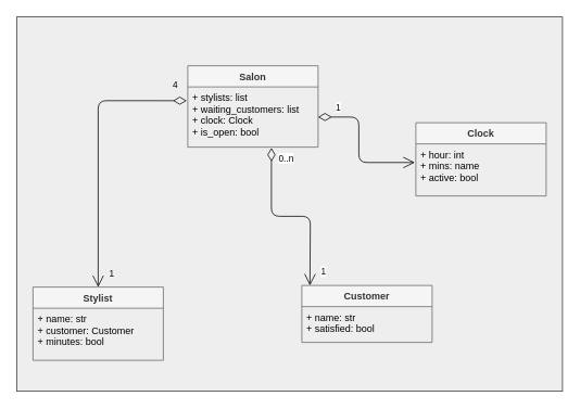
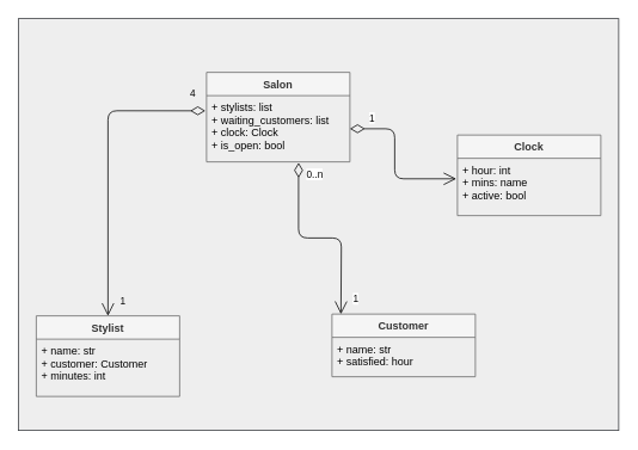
  <mxCell id="0" />
  <mxCell id="1" parent="0" />
  <mxCell id="2" value="" style="rounded=0;whiteSpace=wrap;html=1;fillColor=#eeeeee;strokeColor=#36393d;" vertex="1" parent="1"><mxGeometry x="20" y="20" width="670" height="460" as="geometry" /></mxCell>
  <mxCell id="3" value="Salon" style="swimlane;fontStyle=1;align=center;verticalAlign=top;childLayout=stackLayout;horizontal=1;startSize=26;horizontalStack=0;resizeParent=1;resizeParentMax=0;resizeLast=0;collapsible=1;marginBottom=0;labelBackgroundColor=none;fillColor=#f5f5f5;fontColor=#333333;strokeColor=#666666;" parent="1" vertex="1"><mxGeometry x="230" y="80" width="160" height="100" as="geometry" /></mxCell>
  <mxCell id="4" value="+ stylists: list&#10;+ waiting_customers: list&#10;+ clock: Clock&#10;+ is_open: bool" style="text;strokeColor=none;fillColor=none;align=left;verticalAlign=top;spacingLeft=4;spacingRight=4;overflow=hidden;rotatable=0;points=[[0,0.5],[1,0.5]];portConstraint=eastwest;fontColor=#000000;" parent="3" vertex="1"><mxGeometry y="26" width="160" height="74" as="geometry" /></mxCell>
  <mxCell id="5" value="Customer" style="swimlane;fontStyle=1;align=center;verticalAlign=top;childLayout=stackLayout;horizontal=1;startSize=26;horizontalStack=0;resizeParent=1;resizeParentMax=0;resizeLast=0;collapsible=1;marginBottom=0;fillColor=#f5f5f5;fontColor=#333333;strokeColor=#666666;" parent="1" vertex="1"><mxGeometry x="370" y="350" width="160" height="70" as="geometry" /></mxCell>
- <mxCell id="6" value="+ name: str&#10;+ satisfied: bool" style="text;strokeColor=none;fillColor=none;align=left;verticalAlign=top;spacingLeft=4;spacingRight=4;overflow=hidden;rotatable=0;points=[[0,0.5],[1,0.5]];portConstraint=eastwest;fontColor=#000000;" parent="5" vertex="1"><mxGeometry y="26" width="160" height="44" as="geometry" /></mxCell>
+ <mxCell id="6" value="+ name: str&#10;+ satisfied: hour" style="text;strokeColor=none;fillColor=none;align=left;verticalAlign=top;spacingLeft=4;spacingRight=4;overflow=hidden;rotatable=0;points=[[0,0.5],[1,0.5]];portConstraint=eastwest;fontColor=#000000;" parent="5" vertex="1"><mxGeometry y="26" width="160" height="44" as="geometry" /></mxCell>
  <mxCell id="7" value="Stylist" style="swimlane;fontStyle=1;align=center;verticalAlign=top;childLayout=stackLayout;horizontal=1;startSize=26;horizontalStack=0;resizeParent=1;resizeParentMax=0;resizeLast=0;collapsible=1;marginBottom=0;fillColor=#f5f5f5;fontColor=#333333;strokeColor=#666666;" parent="1" vertex="1"><mxGeometry x="40" y="352" width="160" height="90" as="geometry" /></mxCell>
- <mxCell id="8" value="+ name: str&#10;+ customer: Customer&#10;+ minutes: bool" style="text;strokeColor=none;fillColor=none;align=left;verticalAlign=top;spacingLeft=4;spacingRight=4;overflow=hidden;rotatable=0;points=[[0,0.5],[1,0.5]];portConstraint=eastwest;fontColor=#000000;" parent="7" vertex="1"><mxGeometry y="26" width="160" height="64" as="geometry" /></mxCell>
+ <mxCell id="8" value="+ name: str&#10;+ customer: Customer&#10;+ minutes: int" style="text;strokeColor=none;fillColor=none;align=left;verticalAlign=top;spacingLeft=4;spacingRight=4;overflow=hidden;rotatable=0;points=[[0,0.5],[1,0.5]];portConstraint=eastwest;fontColor=#000000;" parent="7" vertex="1"><mxGeometry y="26" width="160" height="64" as="geometry" /></mxCell>
  <mxCell id="9" value="Clock&#10;" style="swimlane;fontStyle=1;align=center;verticalAlign=top;childLayout=stackLayout;horizontal=1;startSize=26;horizontalStack=0;resizeParent=1;resizeParentMax=0;resizeLast=0;collapsible=1;marginBottom=0;fillColor=#f5f5f5;fontColor=#333333;strokeColor=#666666;" parent="1" vertex="1"><mxGeometry x="510" y="150" width="160" height="90" as="geometry" /></mxCell>
  <mxCell id="10" value="+ hour: int&#10;+ mins: name&#10;+ active: bool" style="text;strokeColor=none;fillColor=none;align=left;verticalAlign=top;spacingLeft=4;spacingRight=4;overflow=hidden;rotatable=0;points=[[0,0.5],[1,0.5]];portConstraint=eastwest;fontColor=#000000;" parent="9" vertex="1"><mxGeometry y="26" width="160" height="64" as="geometry" /></mxCell>
  <mxCell id="11" value="&lt;font style=&quot;background-color: rgb(255, 255, 255);&quot; color=&quot;#000000&quot;&gt;1&lt;/font&gt;" style="endArrow=open;html=1;endSize=12;startArrow=diamondThin;startSize=14;startFill=0;edgeStyle=orthogonalEdgeStyle;align=left;verticalAlign=bottom;exitX=1;exitY=0.5;exitDx=0;exitDy=0;entryX=-0.008;entryY=0.358;entryDx=0;entryDy=0;entryPerimeter=0;strokeColor=#000000;" parent="1" source="4" target="10" edge="1"><mxGeometry x="-0.771" y="3" relative="1" as="geometry"><mxPoint x="320" y="250" as="sourcePoint" /><mxPoint x="450" y="170" as="targetPoint" /><Array as="points"><mxPoint x="440" y="143" /><mxPoint x="440" y="199" /></Array><mxPoint as="offset" /></mxGeometry></mxCell>
  <mxCell id="12" value="" style="endArrow=open;html=1;endSize=12;startArrow=diamondThin;startSize=14;startFill=0;edgeStyle=orthogonalEdgeStyle;exitX=0.642;exitY=1.012;exitDx=0;exitDy=0;exitPerimeter=0;fontColor=#000000;strokeColor=#000000;" parent="1" source="4" edge="1"><mxGeometry x="0.196" y="30" relative="1" as="geometry"><mxPoint x="280" y="290" as="sourcePoint" /><mxPoint x="380" y="350" as="targetPoint" /><mxPoint y="-5" as="offset" /></mxGeometry></mxCell>
  <mxCell id="13" value="&lt;font style=&quot;background-color: rgb(255, 255, 255);&quot; color=&quot;#000000&quot;&gt;0..n&lt;/font&gt;" style="edgeLabel;resizable=0;html=1;align=left;verticalAlign=top;" parent="12" connectable="0" vertex="1"><mxGeometry x="-1" relative="1" as="geometry"><mxPoint x="7" as="offset" /></mxGeometry></mxCell>
  <mxCell id="14" value="&lt;font style=&quot;background-color: rgb(255, 255, 255);&quot; color=&quot;#000000&quot;&gt;1&lt;/font&gt;" style="edgeLabel;resizable=0;html=1;align=right;verticalAlign=top;" parent="12" connectable="0" vertex="1"><mxGeometry x="1" relative="1" as="geometry"><mxPoint x="20" y="-30" as="offset" /></mxGeometry></mxCell>
  <mxCell id="15" value="" style="endArrow=open;html=1;endSize=12;startArrow=diamondThin;startSize=14;startFill=0;edgeStyle=orthogonalEdgeStyle;entryX=0.5;entryY=0;entryDx=0;entryDy=0;exitX=-0.008;exitY=0.229;exitDx=0;exitDy=0;exitPerimeter=0;strokeColor=#000000;" parent="1" source="4" target="7" edge="1"><mxGeometry relative="1" as="geometry"><mxPoint x="200" y="120" as="sourcePoint" /><mxPoint x="440" y="290" as="targetPoint" /><Array as="points"><mxPoint x="120" y="123" /></Array></mxGeometry></mxCell>
  <mxCell id="16" value="&lt;font style=&quot;&quot; color=&quot;#000000&quot;&gt;4&lt;/font&gt;" style="edgeLabel;resizable=0;html=1;align=left;verticalAlign=top;labelBackgroundColor=none;" parent="15" connectable="0" vertex="1"><mxGeometry x="-1" relative="1" as="geometry"><mxPoint x="-19" y="-33" as="offset" /></mxGeometry></mxCell>
  <mxCell id="17" value="&lt;font&gt;1&lt;/font&gt;" style="edgeLabel;resizable=0;html=1;align=right;verticalAlign=top;fontColor=#000000;labelBackgroundColor=none;" parent="15" connectable="0" vertex="1"><mxGeometry x="1" relative="1" as="geometry"><mxPoint x="20" y="-30" as="offset" /></mxGeometry></mxCell>
